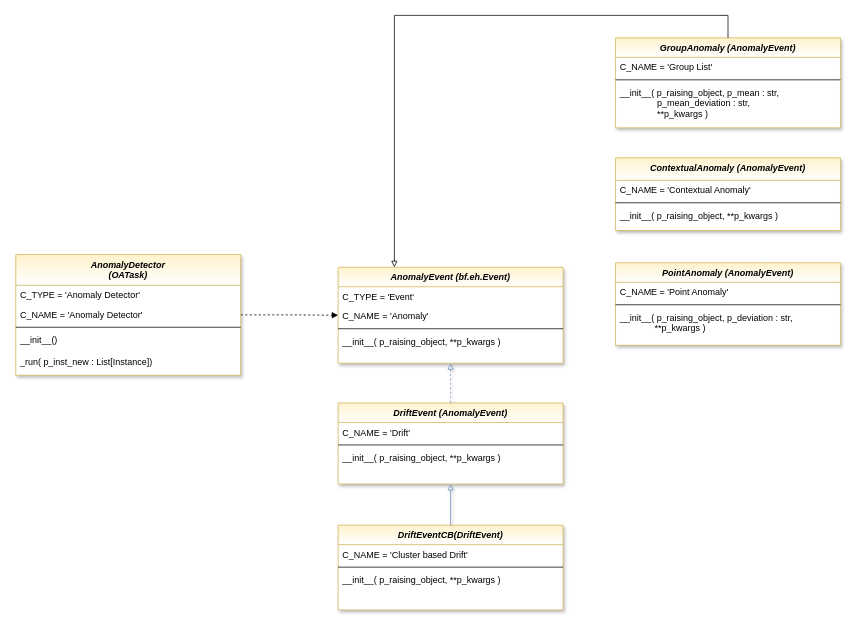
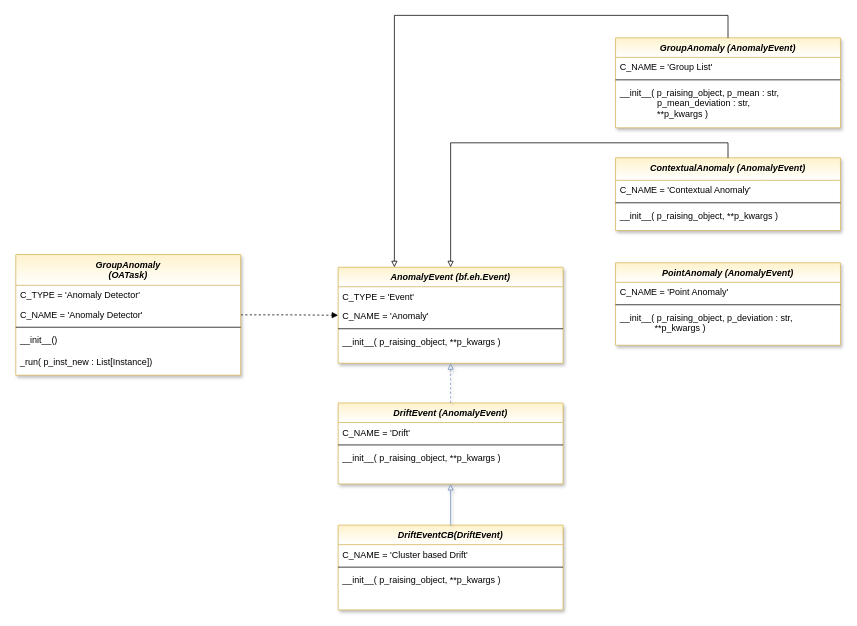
  <mxCell id="0" />
  <mxCell id="1" parent="0" />
  <mxCell id="2" style="edgeStyle=orthogonalEdgeStyle;rounded=0;orthogonalLoop=1;jettySize=auto;html=1;fontColor=#0000CC;endArrow=block;endFill=1;dashed=1;" edge="1" parent="1" source="3" target="9"><mxGeometry relative="1" as="geometry" /></mxCell>
- <mxCell id="3" value="AnomalyDetector&#10;(OATask)" style="swimlane;fontStyle=3;align=center;verticalAlign=top;childLayout=stackLayout;horizontal=1;startSize=41;horizontalStack=0;resizeParent=1;resizeLast=0;collapsible=1;marginBottom=0;rounded=0;shadow=1;strokeWidth=1;fillColor=#fff2cc;strokeColor=#d6b656;swimlaneFillColor=#ffffff;gradientColor=#ffffff;" vertex="1" parent="1"><mxGeometry x="20" y="339" width="300" height="161" as="geometry"><mxRectangle x="230" y="140" width="160" height="26" as="alternateBounds" /></mxGeometry></mxCell>
+ <mxCell id="3" value="GroupAnomaly&#10;(OATask)" style="swimlane;fontStyle=3;align=center;verticalAlign=top;childLayout=stackLayout;horizontal=1;startSize=41;horizontalStack=0;resizeParent=1;resizeLast=0;collapsible=1;marginBottom=0;rounded=0;shadow=1;strokeWidth=1;fillColor=#fff2cc;strokeColor=#d6b656;swimlaneFillColor=#ffffff;gradientColor=#ffffff;" vertex="1" parent="1"><mxGeometry x="20" y="339" width="300" height="161" as="geometry"><mxRectangle x="230" y="140" width="160" height="26" as="alternateBounds" /></mxGeometry></mxCell>
  <mxCell id="4" value="C_TYPE = 'Anomaly Detector'" style="text;align=left;verticalAlign=top;spacingLeft=4;spacingRight=4;overflow=hidden;rotatable=0;points=[[0,0.5],[1,0.5]];portConstraint=eastwest;fontColor=default;" vertex="1" parent="3"><mxGeometry y="41" width="300" height="26" as="geometry" /></mxCell>
  <mxCell id="5" value="C_NAME = 'Anomaly Detector'" style="text;align=left;verticalAlign=top;spacingLeft=4;spacingRight=4;overflow=hidden;rotatable=0;points=[[0,0.5],[1,0.5]];portConstraint=eastwest;fontColor=default;" vertex="1" parent="3"><mxGeometry y="67" width="300" height="26" as="geometry" /></mxCell>
  <mxCell id="6" value="" style="line;html=1;strokeWidth=1;align=left;verticalAlign=middle;spacingTop=-1;spacingLeft=3;spacingRight=3;rotatable=0;labelPosition=right;points=[];portConstraint=eastwest;" vertex="1" parent="3"><mxGeometry y="93" width="300" height="8" as="geometry" /></mxCell>
  <mxCell id="7" value="__init__()" style="text;align=left;verticalAlign=top;spacingLeft=4;spacingRight=4;overflow=hidden;rotatable=0;points=[[0,0.5],[1,0.5]];portConstraint=eastwest;fontColor=default;" vertex="1" parent="3"><mxGeometry y="101" width="300" height="29" as="geometry" /></mxCell>
  <mxCell id="8" value="_run( p_inst_new : List[Instance])" style="text;align=left;verticalAlign=top;spacingLeft=4;spacingRight=4;overflow=hidden;rotatable=0;points=[[0,0.5],[1,0.5]];portConstraint=eastwest;shadow=1;" vertex="1" parent="3"><mxGeometry y="130" width="300" height="30" as="geometry" /></mxCell>
  <mxCell id="9" value="AnomalyEvent (bf.eh.Event)" style="swimlane;fontStyle=3;align=center;verticalAlign=top;childLayout=stackLayout;horizontal=1;startSize=26;horizontalStack=0;resizeParent=1;resizeLast=0;collapsible=1;marginBottom=0;rounded=0;shadow=1;strokeWidth=1;fillColor=#fff2cc;strokeColor=#d6b656;swimlaneFillColor=#ffffff;gradientColor=#ffffff;" vertex="1" parent="1"><mxGeometry x="450" y="356" width="300" height="128" as="geometry"><mxRectangle x="230" y="140" width="160" height="26" as="alternateBounds" /></mxGeometry></mxCell>
  <mxCell id="10" value="C_TYPE = 'Event'" style="text;align=left;verticalAlign=top;spacingLeft=4;spacingRight=4;overflow=hidden;rotatable=0;points=[[0,0.5],[1,0.5]];portConstraint=eastwest;fontColor=default;" vertex="1" parent="9"><mxGeometry y="26" width="300" height="26" as="geometry" /></mxCell>
  <mxCell id="11" value="C_NAME = 'Anomaly'" style="text;align=left;verticalAlign=top;spacingLeft=4;spacingRight=4;overflow=hidden;rotatable=0;points=[[0,0.5],[1,0.5]];portConstraint=eastwest;fontColor=default;" vertex="1" parent="9"><mxGeometry y="52" width="300" height="26" as="geometry" /></mxCell>
  <mxCell id="12" value="" style="line;html=1;strokeWidth=1;align=left;verticalAlign=middle;spacingTop=-1;spacingLeft=3;spacingRight=3;rotatable=0;labelPosition=right;points=[];portConstraint=eastwest;" vertex="1" parent="9"><mxGeometry y="78" width="300" height="8" as="geometry" /></mxCell>
  <mxCell id="13" value="__init__( p_raising_object, **p_kwargs )" style="text;align=left;verticalAlign=top;spacingLeft=4;spacingRight=4;overflow=hidden;rotatable=0;points=[[0,0.5],[1,0.5]];portConstraint=eastwest;" vertex="1" parent="9"><mxGeometry y="86" width="300" height="28" as="geometry" /></mxCell>
  <mxCell id="14" value="PointAnomaly (AnomalyEvent)" style="swimlane;fontStyle=3;align=center;verticalAlign=top;childLayout=stackLayout;horizontal=1;startSize=26;horizontalStack=0;resizeParent=1;resizeLast=0;collapsible=1;marginBottom=0;rounded=0;shadow=1;strokeWidth=1;fillColor=#fff2cc;strokeColor=#d6b656;swimlaneFillColor=#ffffff;gradientColor=#ffffff;" vertex="1" parent="1"><mxGeometry x="820" y="350" width="300" height="110" as="geometry"><mxRectangle x="230" y="140" width="160" height="26" as="alternateBounds" /></mxGeometry></mxCell>
  <mxCell id="15" value="C_NAME = 'Point Anomaly'" style="text;align=left;verticalAlign=top;spacingLeft=4;spacingRight=4;overflow=hidden;rotatable=0;points=[[0,0.5],[1,0.5]];portConstraint=eastwest;fontColor=default;" vertex="1" parent="14"><mxGeometry y="26" width="300" height="26" as="geometry" /></mxCell>
  <mxCell id="16" value="" style="line;html=1;strokeWidth=1;align=left;verticalAlign=middle;spacingTop=-1;spacingLeft=3;spacingRight=3;rotatable=0;labelPosition=right;points=[];portConstraint=eastwest;" vertex="1" parent="14"><mxGeometry y="52" width="300" height="8" as="geometry" /></mxCell>
  <mxCell id="17" value="__init__( p_raising_object, p_deviation : str,&#10;               **p_kwargs )" style="text;align=left;verticalAlign=top;spacingLeft=4;spacingRight=4;overflow=hidden;rotatable=0;points=[[0,0.5],[1,0.5]];portConstraint=eastwest;" vertex="1" parent="14"><mxGeometry y="60" width="300" height="40" as="geometry" /></mxCell>
  <mxCell id="18" value="DriftEvent (AnomalyEvent)" style="swimlane;fontStyle=3;align=center;verticalAlign=top;childLayout=stackLayout;horizontal=1;startSize=26;horizontalStack=0;resizeParent=1;resizeLast=0;collapsible=1;marginBottom=0;rounded=0;shadow=1;strokeWidth=1;fillColor=#fff2cc;strokeColor=#d6b656;swimlaneFillColor=#ffffff;gradientColor=#ffffff;" vertex="1" parent="1"><mxGeometry x="450" y="537" width="300" height="108" as="geometry"><mxRectangle x="230" y="140" width="160" height="26" as="alternateBounds" /></mxGeometry></mxCell>
  <mxCell id="19" value="C_NAME = 'Drift'" style="text;align=left;verticalAlign=top;spacingLeft=4;spacingRight=4;overflow=hidden;rotatable=0;points=[[0,0.5],[1,0.5]];portConstraint=eastwest;fontColor=default;" vertex="1" parent="18"><mxGeometry y="26" width="300" height="26" as="geometry" /></mxCell>
  <mxCell id="20" value="" style="line;html=1;strokeWidth=1;align=left;verticalAlign=middle;spacingTop=-1;spacingLeft=3;spacingRight=3;rotatable=0;labelPosition=right;points=[];portConstraint=eastwest;" vertex="1" parent="18"><mxGeometry y="52" width="300" height="8" as="geometry" /></mxCell>
  <mxCell id="21" value="__init__( p_raising_object, **p_kwargs )" style="text;align=left;verticalAlign=top;spacingLeft=4;spacingRight=4;overflow=hidden;rotatable=0;points=[[0,0.5],[1,0.5]];portConstraint=eastwest;" vertex="1" parent="18"><mxGeometry y="60" width="300" height="28" as="geometry" /></mxCell>
  <mxCell id="22" style="edgeStyle=orthogonalEdgeStyle;rounded=0;orthogonalLoop=1;jettySize=auto;html=1;fontColor=default;endArrow=block;endFill=0;exitX=0.5;exitY=0;exitDx=0;exitDy=0;entryX=0.5;entryY=1;entryDx=0;entryDy=0;fontSize=12;verticalAlign=top;fillColor=#dae8fc;strokeColor=#6c8ebf;fontStyle=3;startSize=26;shadow=1;strokeWidth=1;gradientColor=#ffffff;swimlaneFillColor=#ffffff;dashed=1;" edge="1" parent="1" source="18" target="9"><mxGeometry relative="1" as="geometry"><mxPoint x="610" y="520" as="targetPoint" /><Array as="points"><mxPoint x="600" y="530" /><mxPoint x="600" y="530" /></Array><mxPoint x="990" y="440" as="sourcePoint" /></mxGeometry></mxCell>
  <mxCell id="23" value="DriftEventCB(DriftEvent)" style="swimlane;fontStyle=3;align=center;verticalAlign=top;childLayout=stackLayout;horizontal=1;startSize=26;horizontalStack=0;resizeParent=1;resizeLast=0;collapsible=1;marginBottom=0;rounded=0;shadow=1;strokeWidth=1;fillColor=#fff2cc;strokeColor=#d6b656;swimlaneFillColor=#ffffff;gradientColor=#ffffff;" vertex="1" parent="1"><mxGeometry x="450" y="700" width="300" height="113" as="geometry"><mxRectangle x="230" y="140" width="160" height="26" as="alternateBounds" /></mxGeometry></mxCell>
  <mxCell id="24" value="C_NAME = 'Cluster based Drift'" style="text;align=left;verticalAlign=top;spacingLeft=4;spacingRight=4;overflow=hidden;rotatable=0;points=[[0,0.5],[1,0.5]];portConstraint=eastwest;fontColor=default;" vertex="1" parent="23"><mxGeometry y="26" width="300" height="26" as="geometry" /></mxCell>
  <mxCell id="25" value="" style="line;html=1;strokeWidth=1;align=left;verticalAlign=middle;spacingTop=-1;spacingLeft=3;spacingRight=3;rotatable=0;labelPosition=right;points=[];portConstraint=eastwest;" vertex="1" parent="23"><mxGeometry y="52" width="300" height="8" as="geometry" /></mxCell>
  <mxCell id="26" value="__init__( p_raising_object, **p_kwargs )" style="text;align=left;verticalAlign=top;spacingLeft=4;spacingRight=4;overflow=hidden;rotatable=0;points=[[0,0.5],[1,0.5]];portConstraint=eastwest;" vertex="1" parent="23"><mxGeometry y="60" width="300" height="28" as="geometry" /></mxCell>
  <mxCell id="27" value="GroupAnomaly (AnomalyEvent)" style="swimlane;fontStyle=3;align=center;verticalAlign=top;childLayout=stackLayout;horizontal=1;startSize=26;horizontalStack=0;resizeParent=1;resizeLast=0;collapsible=1;marginBottom=0;rounded=0;shadow=1;strokeWidth=1;fillColor=#fff2cc;strokeColor=#d6b656;swimlaneFillColor=#ffffff;gradientColor=#ffffff;" vertex="1" parent="1"><mxGeometry x="820" y="50" width="300" height="120" as="geometry"><mxRectangle x="230" y="140" width="160" height="26" as="alternateBounds" /></mxGeometry></mxCell>
  <mxCell id="28" value="C_NAME = 'Group List'" style="text;align=left;verticalAlign=top;spacingLeft=4;spacingRight=4;overflow=hidden;rotatable=0;points=[[0,0.5],[1,0.5]];portConstraint=eastwest;fontColor=default;" vertex="1" parent="27"><mxGeometry y="26" width="300" height="26" as="geometry" /></mxCell>
  <mxCell id="29" value="" style="line;html=1;strokeWidth=1;align=left;verticalAlign=middle;spacingTop=-1;spacingLeft=3;spacingRight=3;rotatable=0;labelPosition=right;points=[];portConstraint=eastwest;" vertex="1" parent="27"><mxGeometry y="52" width="300" height="8" as="geometry" /></mxCell>
  <mxCell id="30" value="__init__( p_raising_object, p_mean : str,&#10;               p_mean_deviation : str,&#10;               **p_kwargs )" style="text;align=left;verticalAlign=top;spacingLeft=4;spacingRight=4;overflow=hidden;rotatable=0;points=[[0,0.5],[1,0.5]];portConstraint=eastwest;" vertex="1" parent="27"><mxGeometry y="60" width="300" height="50" as="geometry" /></mxCell>
  <mxCell id="31" value="ContextualAnomaly (AnomalyEvent)" style="swimlane;fontStyle=3;align=center;verticalAlign=top;childLayout=stackLayout;horizontal=1;startSize=30;horizontalStack=0;resizeParent=1;resizeLast=0;collapsible=1;marginBottom=0;rounded=0;shadow=1;strokeWidth=1;fillColor=#fff2cc;strokeColor=#d6b656;swimlaneFillColor=#ffffff;gradientColor=#ffffff;" vertex="1" parent="1"><mxGeometry x="820" y="210" width="300" height="97" as="geometry"><mxRectangle x="230" y="140" width="160" height="26" as="alternateBounds" /></mxGeometry></mxCell>
  <mxCell id="32" value="C_NAME = 'Contextual Anomaly'" style="text;align=left;verticalAlign=top;spacingLeft=4;spacingRight=4;overflow=hidden;rotatable=0;points=[[0,0.5],[1,0.5]];portConstraint=eastwest;fontColor=default;" vertex="1" parent="31"><mxGeometry y="30" width="300" height="26" as="geometry" /></mxCell>
  <mxCell id="33" value="" style="line;html=1;strokeWidth=1;align=left;verticalAlign=middle;spacingTop=-1;spacingLeft=3;spacingRight=3;rotatable=0;labelPosition=right;points=[];portConstraint=eastwest;" vertex="1" parent="31"><mxGeometry y="56" width="300" height="8" as="geometry" /></mxCell>
  <mxCell id="34" value="__init__( p_raising_object, **p_kwargs )" style="text;align=left;verticalAlign=top;spacingLeft=4;spacingRight=4;overflow=hidden;rotatable=0;points=[[0,0.5],[1,0.5]];portConstraint=eastwest;" vertex="1" parent="31"><mxGeometry y="64" width="300" height="30" as="geometry" /></mxCell>
  <mxCell id="35" style="edgeStyle=orthogonalEdgeStyle;rounded=0;orthogonalLoop=1;jettySize=auto;html=1;fontColor=#0000FF;endArrow=block;endFill=0;entryX=0.25;entryY=0;entryDx=0;entryDy=0;exitX=0.5;exitY=0;exitDx=0;exitDy=0;" edge="1" parent="1" source="27" target="9"><mxGeometry relative="1" as="geometry"><mxPoint x="550" y="130" as="targetPoint" /><Array as="points"><mxPoint x="970" y="20" /><mxPoint x="525" y="20" /></Array><mxPoint x="550" y="280" as="sourcePoint" /></mxGeometry></mxCell>
+ <mxCell id="36" style="edgeStyle=orthogonalEdgeStyle;rounded=0;orthogonalLoop=1;jettySize=auto;html=1;fontColor=#0000FF;endArrow=block;endFill=0;entryX=0.5;entryY=0;entryDx=0;entryDy=0;exitX=0.5;exitY=0;exitDx=0;exitDy=0;" edge="1" parent="1" source="31" target="9"><mxGeometry relative="1" as="geometry"><mxPoint x="610" y="80" as="targetPoint" /><Array as="points"><mxPoint x="970" y="190" /><mxPoint x="600" y="190" /></Array><mxPoint x="610" y="230" as="sourcePoint" /></mxGeometry></mxCell>
  <mxCell id="37" style="edgeStyle=orthogonalEdgeStyle;rounded=0;orthogonalLoop=1;jettySize=auto;html=1;fontColor=default;endArrow=block;endFill=0;entryX=0.5;entryY=1;entryDx=0;entryDy=0;fontSize=12;verticalAlign=top;fillColor=#dae8fc;strokeColor=#6c8ebf;fontStyle=3;startSize=26;shadow=1;strokeWidth=1;gradientColor=#ffffff;swimlaneFillColor=#ffffff;" edge="1" parent="1" target="18"><mxGeometry relative="1" as="geometry"><mxPoint x="599.33" y="710" as="targetPoint" /><Array as="points"><mxPoint x="600" y="645" /><mxPoint x="600" y="645" /></Array><mxPoint x="600" y="700" as="sourcePoint" /></mxGeometry></mxCell>
